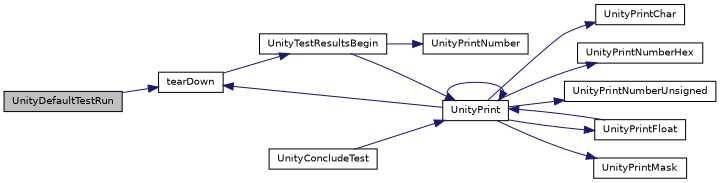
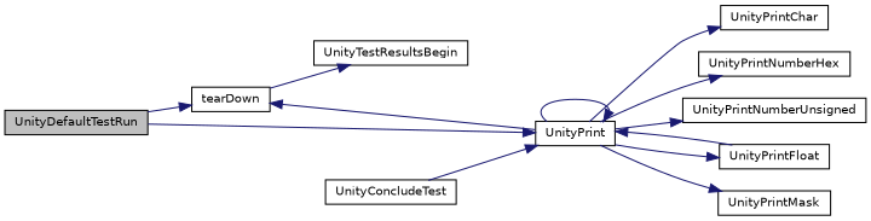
  digraph {
    rankdir=LR
    node [color=black fillcolor=white fontname=Helvetica fontsize=10 shape=record style=filled]
    edge [color=midnightblue fontname=Helvetica fontsize=10 labelfontname=Helvetica labelfontsize=10 style=solid]
    n1 [fillcolor=grey75 fontcolor=black height=0.2 label=UnityDefaultTestRun width=0.4]
    n2 [height=0.2 label=tearDown width=0.4]
    n3 [height=0.2 label=UnityTestResultsBegin width=0.4]
    n4 [height=0.2 label=UnityConcludeTest width=0.4]
    n5 [height=0.2 label=UnityPrint width=0.4]
-   n6 [height=0.2 label=UnityPrintNumber width=0.4]
    n7 [height=0.2 label=UnityPrintChar width=0.4]
    n8 [height=0.2 label=UnityPrintNumberHex width=0.4]
    n9 [height=0.2 label=UnityPrintNumberUnsigned width=0.4]
    n10 [height=0.2 label=UnityPrintFloat width=0.4]
    n11 [height=0.2 label=UnityPrintMask width=0.4]
    n1 -> n2
    n2 -> n3
-   n3 -> n5
-   n3 -> n6
+   n1 -> n5
    n4 -> n5
    n5 -> n2
    n5 -> n5
    n5 -> n7
    n5 -> n8
    n5 -> n9
    n5 -> n10
    n5 -> n11
    n10 -> n5
  }
